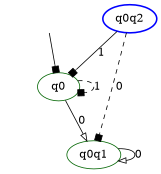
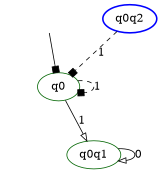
  digraph {
    rankdir=TB
    node [color=darkgreen]
    edge [arrowhead=box style=solid]
    _invisible [style=invis color=""]
    q0
    q0q1
    q0q2 [color=blue penwidth=2]
    _invisible -> q0
    q0 -> q0 [label=1 style=dashed]
-   q0 -> q0q1 [arrowhead=onormal label=0]
+   q0 -> q0q1 [arrowhead=onormal label=1]
    q0q1 -> q0q1 [arrowhead=onormal label=0]
-   q0q2 -> q0 [label=1]
-   q0q2 -> q0q1 [label=0 style=dashed]
+   q0q2 -> q0 [label=1 style=dashed]
  }
